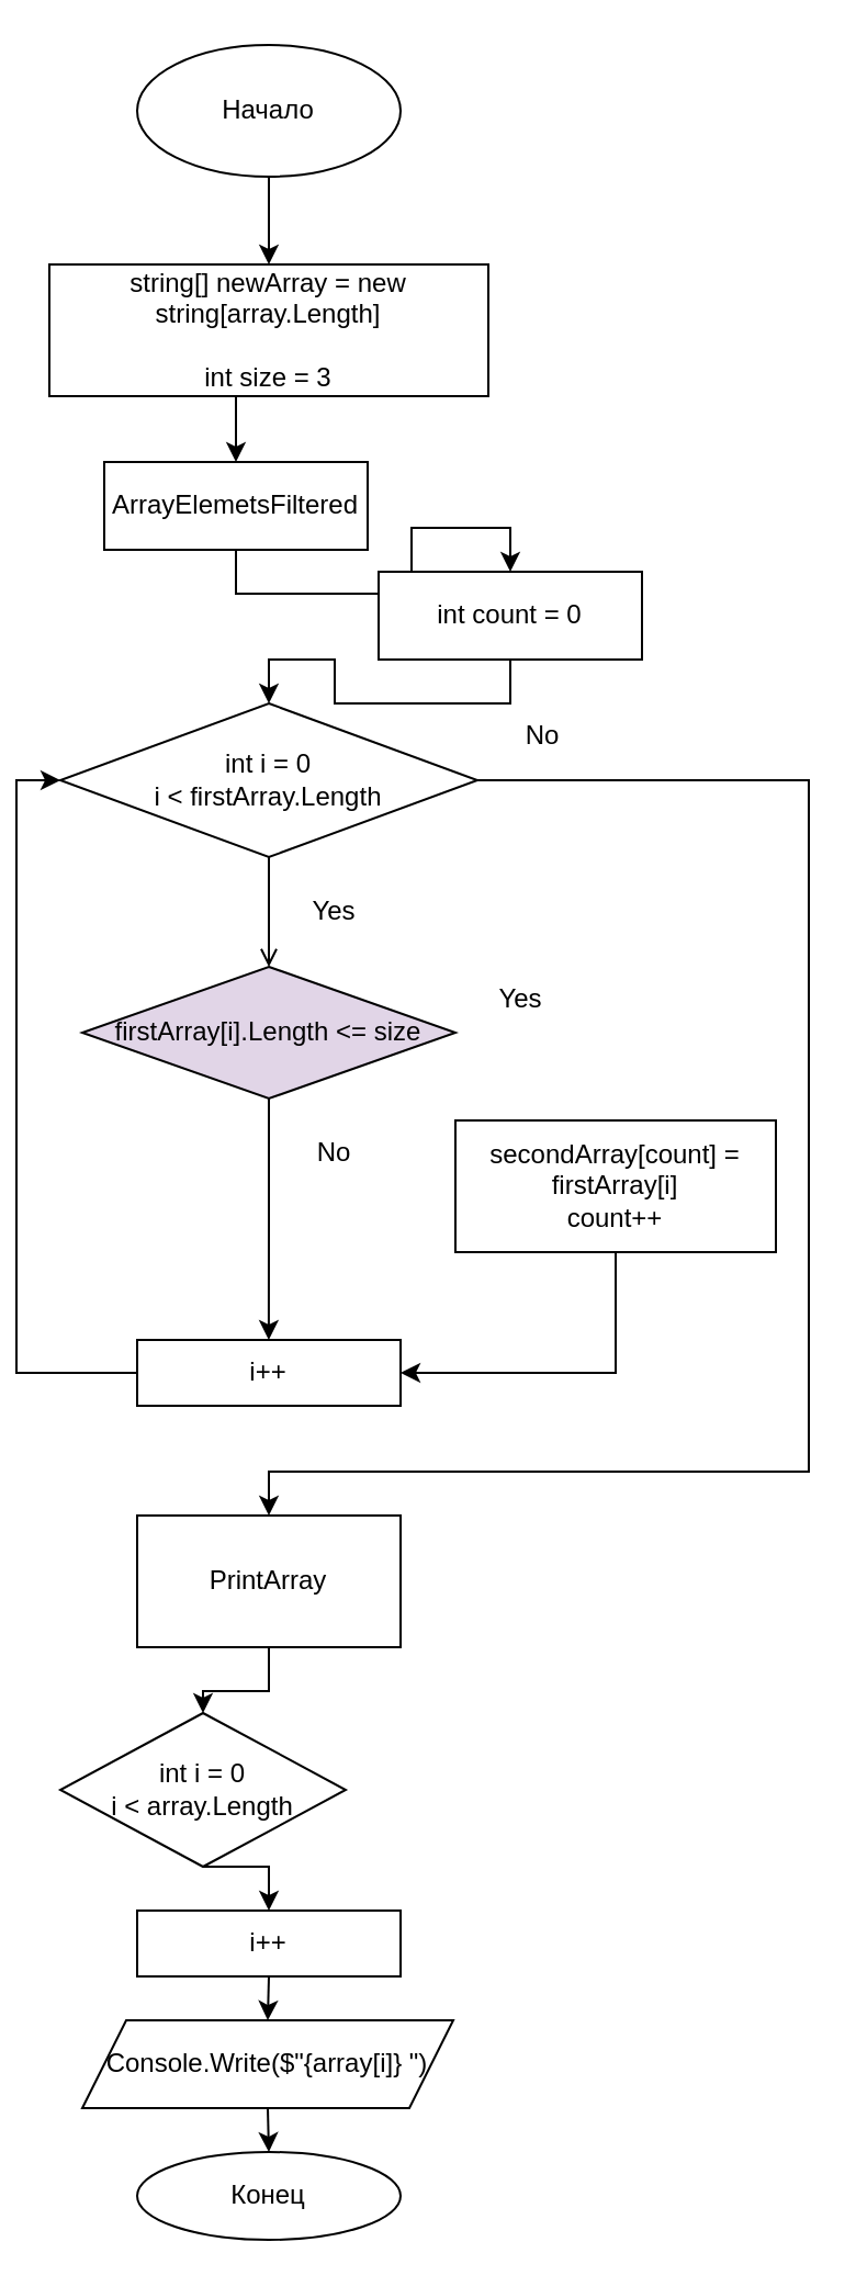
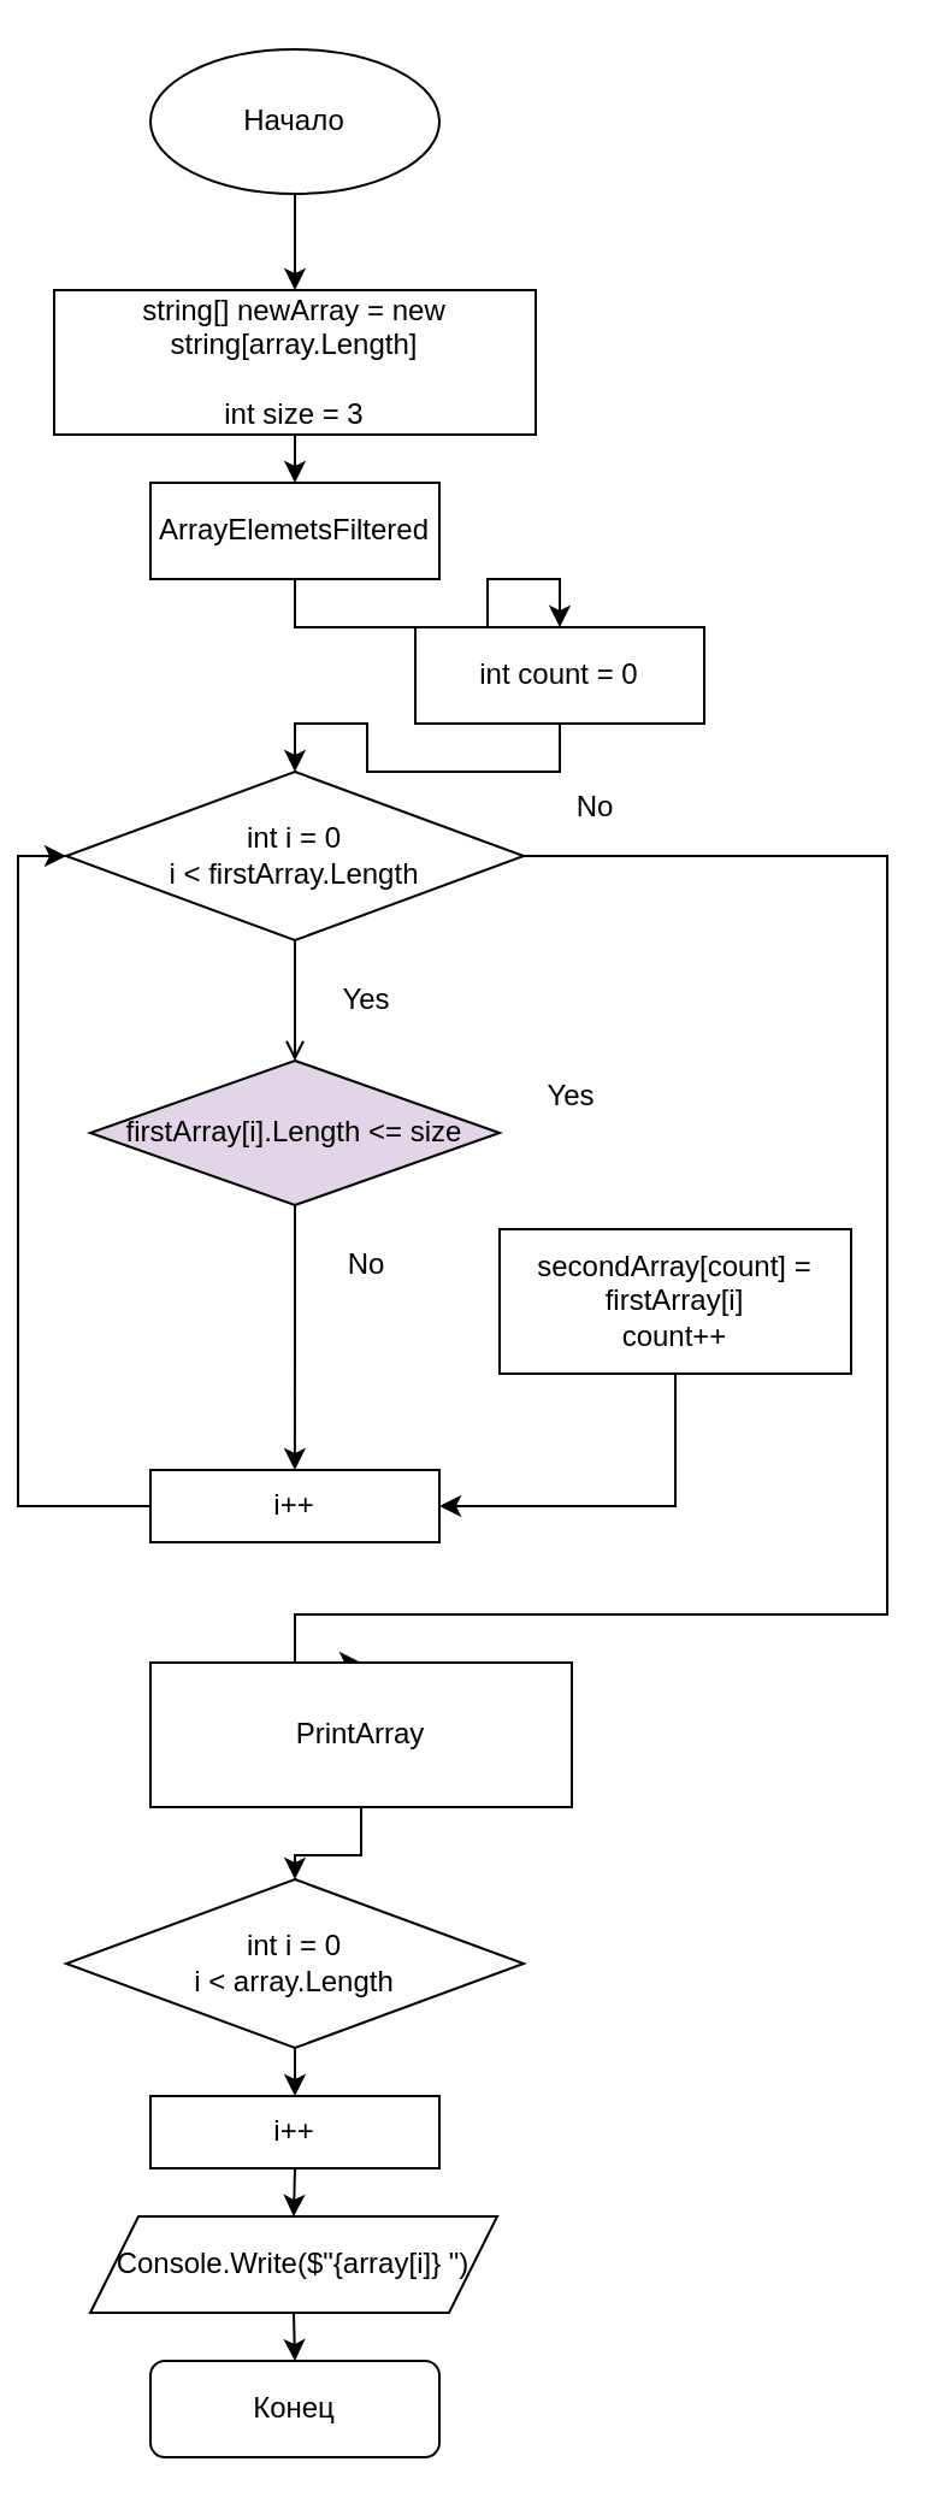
  <mxCell id="0" />
  <mxCell id="1" parent="0" />
  <mxCell id="2" style="edgeStyle=orthogonalEdgeStyle;rounded=0;orthogonalLoop=1;jettySize=auto;html=1;exitX=0.5;exitY=1;exitDx=0;exitDy=0;entryX=0.5;entryY=0;entryDx=0;entryDy=0;" edge="1" parent="1" source="3" target="5"><mxGeometry relative="1" as="geometry" /></mxCell>
  <mxCell id="3" value="Начало" style="ellipse;whiteSpace=wrap;html=1;" vertex="1" parent="1"><mxGeometry x="60" y="20" width="120" height="60" as="geometry" /></mxCell>
  <mxCell id="4" style="edgeStyle=orthogonalEdgeStyle;rounded=0;orthogonalLoop=1;jettySize=auto;html=1;exitX=0.5;exitY=1;exitDx=0;exitDy=0;entryX=0.5;entryY=0;entryDx=0;entryDy=0;" edge="1" parent="1" source="5" target="7"><mxGeometry relative="1" as="geometry" /></mxCell>
  <mxCell id="5" value="string[] newArray = new string[array.Length]&lt;br&gt;&lt;br&gt;int size = 3" style="rounded=0;whiteSpace=wrap;html=1;" vertex="1" parent="1"><mxGeometry x="20" y="120" width="200" height="60" as="geometry" /></mxCell>
  <mxCell id="6" style="edgeStyle=orthogonalEdgeStyle;rounded=0;orthogonalLoop=1;jettySize=auto;html=1;exitX=0.5;exitY=1;exitDx=0;exitDy=0;entryX=0.5;entryY=0;entryDx=0;entryDy=0;" edge="1" parent="1" source="7" target="12"><mxGeometry relative="1" as="geometry" /></mxCell>
- <mxCell id="7" value="ArrayElemetsFiltered" style="rounded=0;whiteSpace=wrap;html=1;" vertex="1" parent="1"><mxGeometry x="45" y="210" width="120" height="40" as="geometry" /></mxCell>
+ <mxCell id="7" value="ArrayElemetsFiltered" style="rounded=0;whiteSpace=wrap;html=1;" vertex="1" parent="1"><mxGeometry x="60" y="200" width="120" height="40" as="geometry" /></mxCell>
  <mxCell id="8" style="edgeStyle=orthogonalEdgeStyle;rounded=0;orthogonalLoop=1;jettySize=auto;html=1;exitX=0.5;exitY=1;exitDx=0;exitDy=0;entryX=0.5;entryY=0;entryDx=0;entryDy=0;endArrow=open;" edge="1" parent="1" source="10" target="14"><mxGeometry relative="1" as="geometry" /></mxCell>
  <mxCell id="9" style="edgeStyle=orthogonalEdgeStyle;rounded=0;orthogonalLoop=1;jettySize=auto;html=1;exitX=1;exitY=0.5;exitDx=0;exitDy=0;entryX=0.5;entryY=0;entryDx=0;entryDy=0;" edge="1" parent="1" source="10" target="23"><mxGeometry relative="1" as="geometry"><Array as="points"><mxPoint x="366" y="355" /><mxPoint x="366" y="670" /><mxPoint x="120" y="670" /></Array></mxGeometry></mxCell>
  <mxCell id="10" value="int i = 0&lt;br&gt;i &amp;lt; firstArray.Length" style="rhombus;whiteSpace=wrap;html=1;" vertex="1" parent="1"><mxGeometry x="25" y="320" width="190" height="70" as="geometry" /></mxCell>
  <mxCell id="11" style="edgeStyle=orthogonalEdgeStyle;rounded=0;orthogonalLoop=1;jettySize=auto;html=1;exitX=0.5;exitY=1;exitDx=0;exitDy=0;entryX=0.5;entryY=0;entryDx=0;entryDy=0;" edge="1" parent="1" source="12" target="10"><mxGeometry relative="1" as="geometry" /></mxCell>
  <mxCell id="12" value="int count = 0" style="rounded=0;whiteSpace=wrap;html=1;" vertex="1" parent="1"><mxGeometry x="170" y="260" width="120" height="40" as="geometry" /></mxCell>
  <mxCell id="13" style="edgeStyle=orthogonalEdgeStyle;rounded=0;orthogonalLoop=1;jettySize=auto;html=1;exitX=0.5;exitY=1;exitDx=0;exitDy=0;" edge="1" parent="1" source="14"><mxGeometry relative="1" as="geometry"><mxPoint x="119.952" y="610" as="targetPoint" /></mxGeometry></mxCell>
  <mxCell id="14" value="firstArray[i].Length &amp;lt;= size" style="rhombus;whiteSpace=wrap;html=1;fillColor=#e1d5e7;" vertex="1" parent="1"><mxGeometry x="35" y="440" width="170" height="60" as="geometry" /></mxCell>
  <mxCell id="15" style="edgeStyle=orthogonalEdgeStyle;rounded=0;orthogonalLoop=1;jettySize=auto;html=1;exitX=0.5;exitY=1;exitDx=0;exitDy=0;entryX=1;entryY=0.5;entryDx=0;entryDy=0;" edge="1" parent="1" source="16" target="20"><mxGeometry relative="1" as="geometry" /></mxCell>
  <mxCell id="16" value="secondArray[count] = firstArray[i]&lt;br&gt;count++" style="rounded=0;whiteSpace=wrap;html=1;" vertex="1" parent="1"><mxGeometry x="205" y="510" width="146" height="60" as="geometry" /></mxCell>
  <mxCell id="17" value="Yes" style="text;html=1;strokeColor=none;fillColor=none;align=center;verticalAlign=middle;whiteSpace=wrap;rounded=0;" vertex="1" parent="1"><mxGeometry x="205" y="440" width="60" height="30" as="geometry" /></mxCell>
  <mxCell id="18" value="No" style="text;html=1;strokeColor=none;fillColor=none;align=center;verticalAlign=middle;whiteSpace=wrap;rounded=0;rotation=0;" vertex="1" parent="1"><mxGeometry x="120.002" y="510" width="60" height="30" as="geometry" /></mxCell>
  <mxCell id="19" style="edgeStyle=orthogonalEdgeStyle;rounded=0;orthogonalLoop=1;jettySize=auto;html=1;exitX=0;exitY=0.5;exitDx=0;exitDy=0;entryX=0;entryY=0.5;entryDx=0;entryDy=0;" edge="1" parent="1" source="20" target="10"><mxGeometry relative="1" as="geometry" /></mxCell>
  <mxCell id="20" value="&lt;span&gt;i++&lt;/span&gt;" style="rounded=0;whiteSpace=wrap;html=1;" vertex="1" parent="1"><mxGeometry x="60" y="610" width="120" height="30" as="geometry" /></mxCell>
  <mxCell id="21" style="edgeStyle=orthogonalEdgeStyle;rounded=0;orthogonalLoop=1;jettySize=auto;html=1;exitX=0.5;exitY=1;exitDx=0;exitDy=0;" edge="1" parent="1" source="20" target="20"><mxGeometry relative="1" as="geometry" /></mxCell>
  <mxCell id="22" style="edgeStyle=orthogonalEdgeStyle;rounded=0;orthogonalLoop=1;jettySize=auto;html=1;exitX=0.5;exitY=1;exitDx=0;exitDy=0;entryX=0.5;entryY=0;entryDx=0;entryDy=0;" edge="1" parent="1" source="23" target="27"><mxGeometry relative="1" as="geometry" /></mxCell>
- <mxCell id="23" value="PrintArray" style="rounded=0;whiteSpace=wrap;html=1;" vertex="1" parent="1"><mxGeometry x="60" y="690" width="120" height="60" as="geometry" /></mxCell>
+ <mxCell id="23" value="PrintArray" style="rounded=0;whiteSpace=wrap;html=1;" vertex="1" parent="1"><mxGeometry x="60" y="690" width="175" height="60" as="geometry" /></mxCell>
  <mxCell id="24" value="Yes" style="text;html=1;strokeColor=none;fillColor=none;align=center;verticalAlign=middle;whiteSpace=wrap;rounded=0;" vertex="1" parent="1"><mxGeometry x="120" y="400" width="60" height="30" as="geometry" /></mxCell>
  <mxCell id="25" value="No" style="text;html=1;strokeColor=none;fillColor=none;align=center;verticalAlign=middle;whiteSpace=wrap;rounded=0;rotation=0;" vertex="1" parent="1"><mxGeometry x="215.002" y="320" width="60" height="30" as="geometry" /></mxCell>
  <mxCell id="26" style="edgeStyle=orthogonalEdgeStyle;rounded=0;orthogonalLoop=1;jettySize=auto;html=1;exitX=0.5;exitY=1;exitDx=0;exitDy=0;entryX=0.5;entryY=0;entryDx=0;entryDy=0;" edge="1" parent="1" source="27" target="29"><mxGeometry relative="1" as="geometry" /></mxCell>
- <mxCell id="27" value="int i = 0&lt;br&gt;i &amp;lt; array.Length" style="rhombus;whiteSpace=wrap;html=1;" vertex="1" parent="1"><mxGeometry x="25" y="780" width="130" height="70" as="geometry" /></mxCell>
+ <mxCell id="27" value="int i = 0&lt;br&gt;i &amp;lt; array.Length" style="rhombus;whiteSpace=wrap;html=1;" vertex="1" parent="1"><mxGeometry x="25" y="780" width="190" height="70" as="geometry" /></mxCell>
  <mxCell id="28" style="edgeStyle=orthogonalEdgeStyle;rounded=0;orthogonalLoop=1;jettySize=auto;html=1;exitX=0.5;exitY=1;exitDx=0;exitDy=0;entryX=0.5;entryY=0;entryDx=0;entryDy=0;" edge="1" parent="1" source="29" target="31"><mxGeometry relative="1" as="geometry" /></mxCell>
  <mxCell id="29" value="i++" style="rounded=0;whiteSpace=wrap;html=1;" vertex="1" parent="1"><mxGeometry x="60" y="870" width="120" height="30" as="geometry" /></mxCell>
  <mxCell id="30" style="edgeStyle=orthogonalEdgeStyle;rounded=0;orthogonalLoop=1;jettySize=auto;html=1;exitX=0.5;exitY=1;exitDx=0;exitDy=0;entryX=0.5;entryY=0;entryDx=0;entryDy=0;" edge="1" parent="1" source="31" target="32"><mxGeometry relative="1" as="geometry" /></mxCell>
  <mxCell id="31" value="Console.Write($&quot;{array[i]} &quot;)" style="shape=parallelogram;perimeter=parallelogramPerimeter;whiteSpace=wrap;html=1;fixedSize=1;" vertex="1" parent="1"><mxGeometry x="35" y="920" width="169" height="40" as="geometry" /></mxCell>
- <mxCell id="32" value="Конец" style="ellipse;whiteSpace=wrap;html=1;" vertex="1" parent="1"><mxGeometry x="60" y="980" width="120" height="40" as="geometry" /></mxCell>
+ <mxCell id="32" value="Конец" style="whiteSpace=wrap;html=1;rounded=1;" vertex="1" parent="1"><mxGeometry x="60" y="980" width="120" height="40" as="geometry" /></mxCell>
